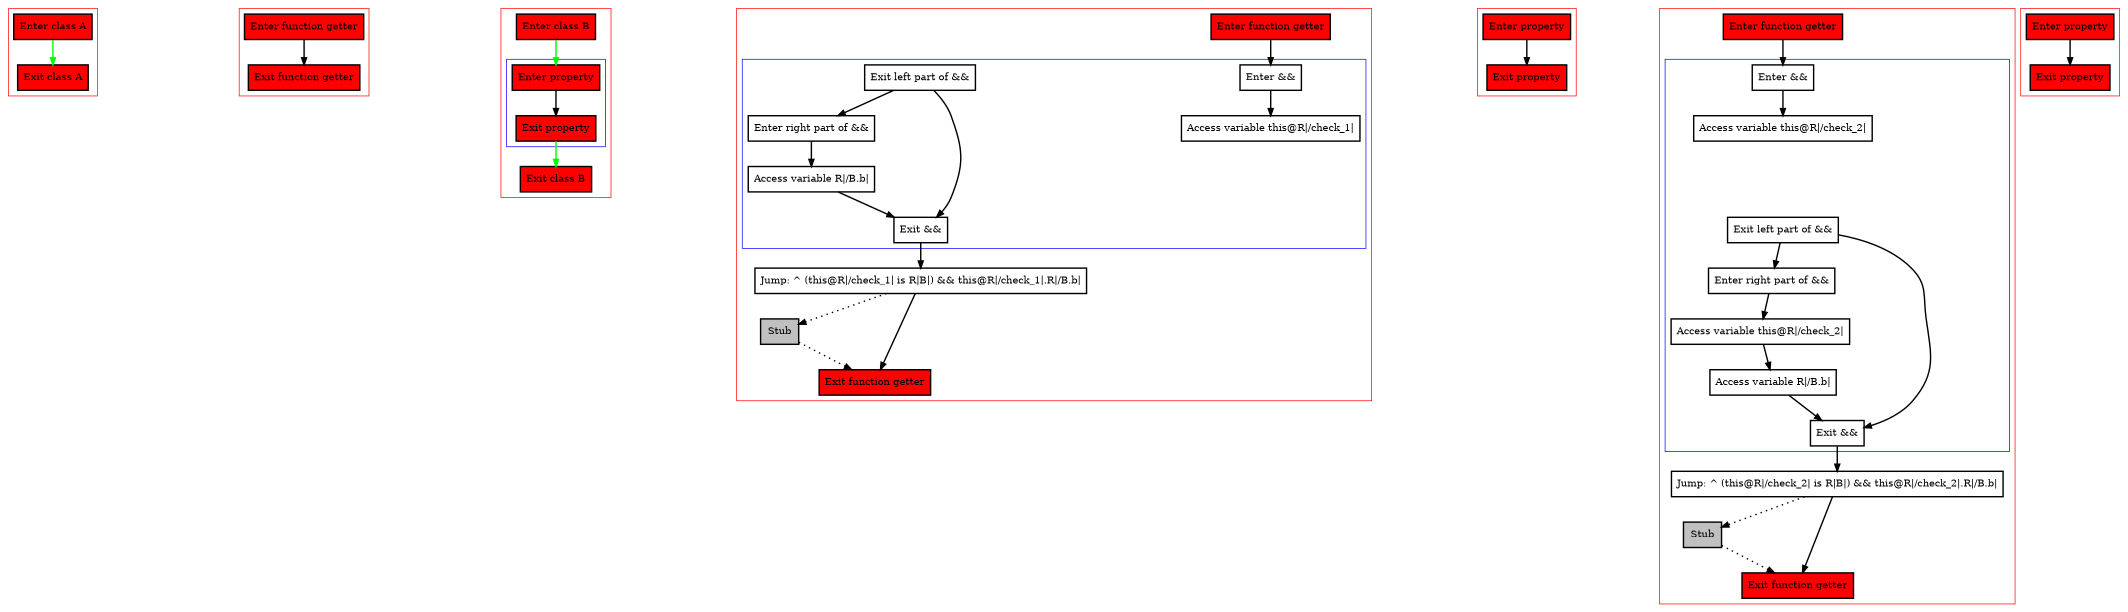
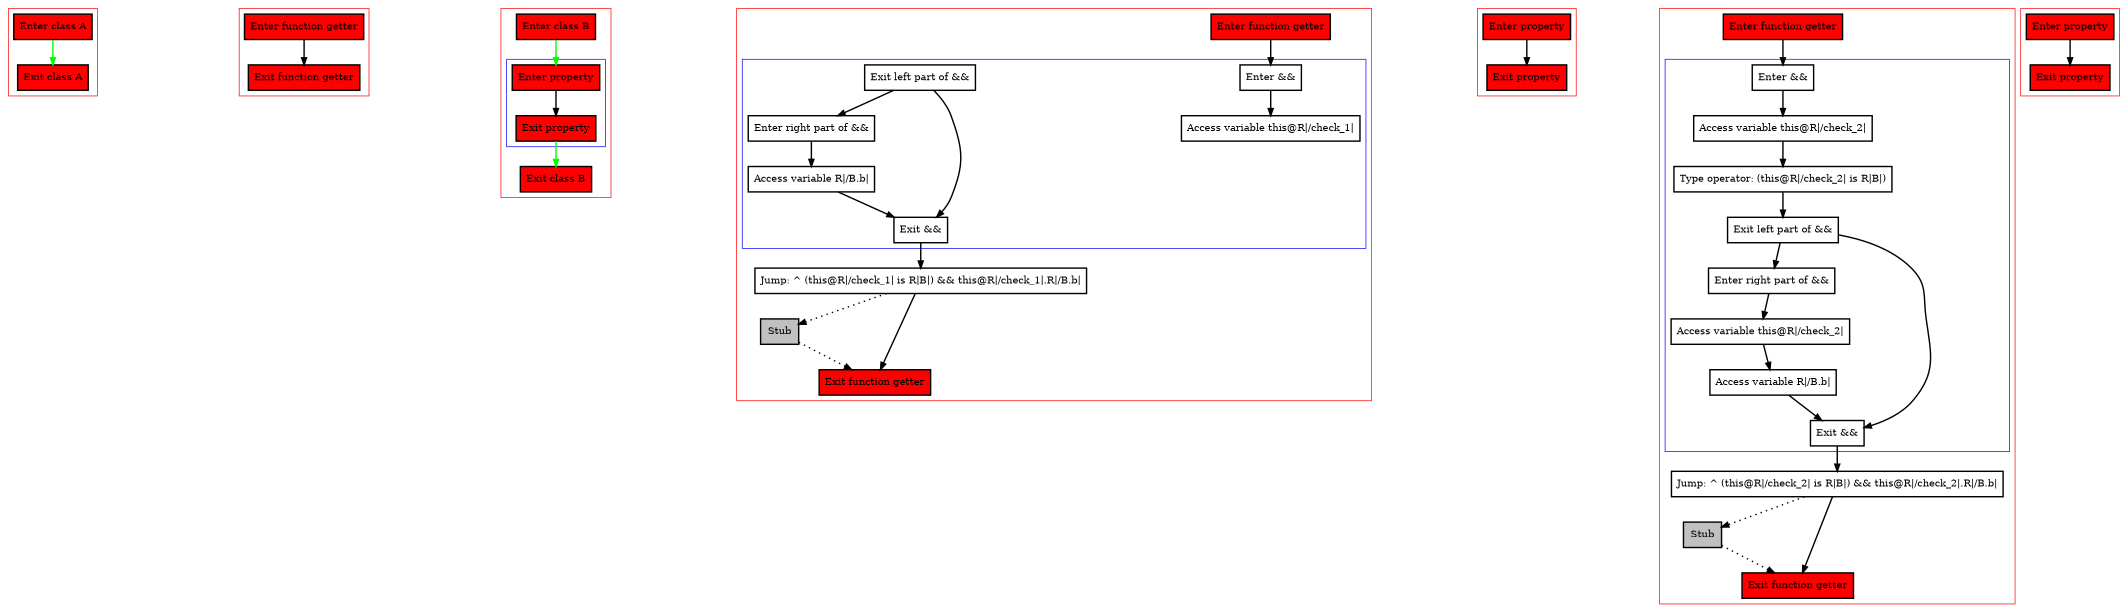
  digraph {
    nodesep=3
    node [penwidth=2 shape=box style=filled]
    edge [penwidth=2]
    n1 [fillcolor=red label="Enter class A"]
    n2 [fillcolor=red label="Exit class A"]
    n3 [fillcolor=red label="Enter function getter"]
    n4 [fillcolor=red label="Exit function getter"]
    n5 [fillcolor=red label="Enter property"]
    n6 [fillcolor=red label="Exit property"]
    n7 [fillcolor=red label="Enter class B"]
    n8 [fillcolor=red label="Exit class B"]
    n9 [label="Enter &&" style=""]
    n10 [label="Access variable this@R|/check_1|" style=""]
    n11 [label="Exit left part of &&" style=""]
    n12 [label="Enter right part of &&" style=""]
    n13 [label="Access variable R|/B.b|" style=""]
    n14 [label="Exit &&" style=""]
    n15 [fillcolor=red label="Enter function getter"]
    n16 [label="Jump: ^ (this@R|/check_1| is R|B|) && this@R|/check_1|.R|/B.b|" style=""]
    n17 [fillcolor=gray label=Stub]
    n18 [fillcolor=red label="Exit function getter"]
    n19 [fillcolor=red label="Enter property"]
    n20 [fillcolor=red label="Exit property"]
    n21 [label="Enter &&" style=""]
    n22 [label="Access variable this@R|/check_2|" style=""]
+   n23 [label="Type operator: (this@R|/check_2| is R|B|)" style=""]
    n24 [label="Exit left part of &&" style=""]
    n25 [label="Enter right part of &&" style=""]
    n26 [label="Access variable this@R|/check_2|" style=""]
    n27 [label="Access variable R|/B.b|" style=""]
    n28 [label="Exit &&" style=""]
    n29 [fillcolor=red label="Enter function getter"]
    n30 [label="Jump: ^ (this@R|/check_2| is R|B|) && this@R|/check_2|.R|/B.b|" style=""]
    n31 [fillcolor=gray label=Stub]
    n32 [fillcolor=red label="Exit function getter"]
    n33 [fillcolor=red label="Enter property"]
    n34 [fillcolor=red label="Exit property"]
    subgraph cluster_1 {
      color=red
      n1
      n2
    }
    subgraph cluster_2 {
      color=red
      n3
      n4
    }
    subgraph cluster_3 {
      color=red
      n7
      n8
      subgraph cluster_4 {
        color=blue
        n5
        n6
      }
    }
    subgraph cluster_5 {
      color=red
      n15
      n16
      n17
      n18
      subgraph cluster_6 {
        color=blue
        n9
        n10
        n11
        n12
        n13
        n14
      }
    }
    subgraph cluster_7 {
      color=red
      n19
      n20
    }
    subgraph cluster_8 {
      color=red
      n29
      n30
      n31
      n32
      subgraph cluster_9 {
        color=blue
        n21
        n22
+       n23
        n24
        n25
        n26
        n27
        n28
      }
    }
    subgraph cluster_10 {
      color=red
      n33
      n34
    }
    n1 -> n2 [color=green]
    n3 -> n4
    n5 -> n6
    n6 -> n8 [color=green]
    n7 -> n5 [color=green]
    n9 -> n10
    n11 -> n12
    n11 -> n14
    n12 -> n13
    n13 -> n14
    n14 -> n16
    n15 -> n9
    n16 -> n17 [style=dotted]
    n16 -> n18
    n17 -> n18 [style=dotted]
    n19 -> n20
    n21 -> n22
+   n22 -> n23
+   n23 -> n24
    n24 -> n25
    n24 -> n28
    n25 -> n26
    n26 -> n27
    n27 -> n28
    n28 -> n30
    n29 -> n21
    n30 -> n31 [style=dotted]
    n30 -> n32
    n31 -> n32 [style=dotted]
    n33 -> n34
  }
